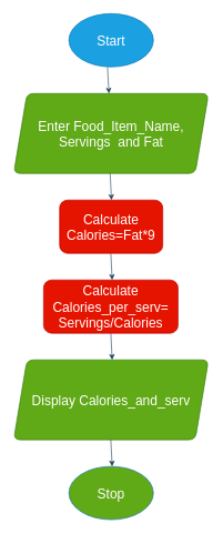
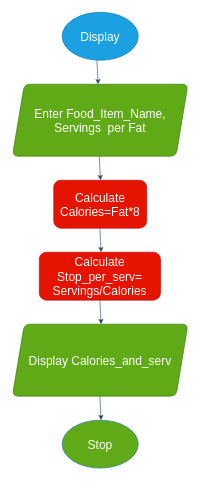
  <mxCell id="0" />
  <mxCell id="1" parent="0" />
- <mxCell id="2" value="Start" style="ellipse;whiteSpace=wrap;html=1;strokeWidth=1;spacing=2;fontSize=20;labelBackgroundColor=none;fillColor=#1ba1e2;strokeColor=#006EAF;rounded=1;fontColor=#ffffff;" vertex="1" parent="1"><mxGeometry x="103" y="20" width="127" height="80" as="geometry" /></mxCell>
- <mxCell id="3" value="&lt;font style=&quot;font-size: 20px;&quot;&gt;Enter Food_Item_Name,&lt;/font&gt;&lt;div&gt;&lt;font style=&quot;font-size: 20px;&quot;&gt;Servings&amp;nbsp; and Fat&lt;/font&gt;&lt;/div&gt;" style="shape=parallelogram;perimeter=parallelogramPerimeter;whiteSpace=wrap;html=1;fixedSize=1;labelBackgroundColor=none;fillColor=#60a917;strokeColor=#2D7600;fontColor=#ffffff;rounded=1;" vertex="1" parent="1"><mxGeometry x="20" y="140" width="292.87" height="120" as="geometry" /></mxCell>
- <mxCell id="4" value="&lt;span style=&quot;font-size: 20px;&quot;&gt;Calculate Calories=Fat*9&lt;/span&gt;" style="rounded=1;whiteSpace=wrap;html=1;labelBackgroundColor=none;fillColor=#e51400;strokeColor=#B20000;fontColor=#ffffff;" vertex="1" parent="1"><mxGeometry x="89" y="300" width="155" height="80" as="geometry" /></mxCell>
- <mxCell id="5" value="&lt;span style=&quot;font-size: 20px;&quot;&gt;Calculate&lt;/span&gt;&lt;div&gt;&lt;span style=&quot;font-size: 20px;&quot;&gt;Calories_per_serv=&lt;/span&gt;&lt;div&gt;&lt;span style=&quot;font-size: 20px;&quot;&gt;Servings/Calories&lt;/span&gt;&lt;/div&gt;&lt;/div&gt;" style="rounded=1;whiteSpace=wrap;html=1;labelBackgroundColor=none;fillColor=#e51400;strokeColor=#B20000;fontColor=#ffffff;" vertex="1" parent="1"><mxGeometry x="65" y="420" width="202" height="80" as="geometry" /></mxCell>
+ <mxCell id="2" value="Display" style="ellipse;whiteSpace=wrap;html=1;strokeWidth=1;spacing=2;fontSize=20;labelBackgroundColor=none;fillColor=#1ba1e2;strokeColor=#006EAF;rounded=1;fontColor=#ffffff;" vertex="1" parent="1"><mxGeometry x="103" y="20" width="127" height="80" as="geometry" /></mxCell>
+ <mxCell id="3" value="&lt;font style=&quot;font-size: 20px;&quot;&gt;Enter Food_Item_Name,&lt;/font&gt;&lt;div&gt;&lt;font style=&quot;font-size: 20px;&quot;&gt;Servings&amp;nbsp; per Fat&lt;/font&gt;&lt;/div&gt;" style="shape=parallelogram;perimeter=parallelogramPerimeter;whiteSpace=wrap;html=1;fixedSize=1;labelBackgroundColor=none;fillColor=#60a917;strokeColor=#2D7600;fontColor=#ffffff;rounded=1;" vertex="1" parent="1"><mxGeometry x="20" y="140" width="292.87" height="120" as="geometry" /></mxCell>
+ <mxCell id="4" value="&lt;span style=&quot;font-size: 20px;&quot;&gt;Calculate Calories=Fat*8&lt;/span&gt;" style="rounded=1;whiteSpace=wrap;html=1;labelBackgroundColor=none;fillColor=#e51400;strokeColor=#B20000;fontColor=#ffffff;" vertex="1" parent="1"><mxGeometry x="89" y="300" width="155" height="80" as="geometry" /></mxCell>
+ <mxCell id="5" value="&lt;span style=&quot;font-size: 20px;&quot;&gt;Calculate&lt;/span&gt;&lt;div&gt;&lt;span style=&quot;font-size: 20px;&quot;&gt;Stop_per_serv=&lt;/span&gt;&lt;div&gt;&lt;span style=&quot;font-size: 20px;&quot;&gt;Servings/Calories&lt;/span&gt;&lt;/div&gt;&lt;/div&gt;" style="rounded=1;whiteSpace=wrap;html=1;labelBackgroundColor=none;fillColor=#e51400;strokeColor=#B20000;fontColor=#ffffff;" vertex="1" parent="1"><mxGeometry x="65" y="420" width="202" height="80" as="geometry" /></mxCell>
  <mxCell id="6" value="Stop" style="ellipse;whiteSpace=wrap;html=1;strokeWidth=1;spacing=2;fontSize=20;labelBackgroundColor=none;fillColor=#60a917;strokeColor=#006EAF;fontColor=#ffffff;rounded=1;" vertex="1" parent="1"><mxGeometry x="103" y="700" width="127" height="80" as="geometry" /></mxCell>
  <mxCell id="7" value="&lt;span style=&quot;font-size: 20px;&quot;&gt;Display Calories_and_serv&lt;/span&gt;" style="shape=parallelogram;perimeter=parallelogramPerimeter;whiteSpace=wrap;html=1;fixedSize=1;labelBackgroundColor=none;fillColor=#60a917;strokeColor=#2D7600;fontColor=#ffffff;rounded=1;" vertex="1" parent="1"><mxGeometry x="20" y="540" width="292.87" height="120" as="geometry" /></mxCell>
  <mxCell id="8" value="" style="endArrow=classic;html=1;rounded=1;labelBackgroundColor=none;strokeColor=#23445D;fontColor=default;" edge="1" parent="1" target="3"><mxGeometry width="50" height="50" relative="1" as="geometry"><mxPoint x="161" y="100" as="sourcePoint" /><mxPoint x="211" y="50" as="targetPoint" /></mxGeometry></mxCell>
  <mxCell id="9" value="" style="endArrow=classic;html=1;rounded=1;labelBackgroundColor=none;strokeColor=#23445D;fontColor=default;" edge="1" parent="1"><mxGeometry width="50" height="50" relative="1" as="geometry"><mxPoint x="165" y="260" as="sourcePoint" /><mxPoint x="167" y="300" as="targetPoint" /></mxGeometry></mxCell>
  <mxCell id="10" value="" style="endArrow=classic;html=1;rounded=1;labelBackgroundColor=none;strokeColor=#23445D;fontColor=default;" edge="1" parent="1"><mxGeometry width="50" height="50" relative="1" as="geometry"><mxPoint x="166" y="380" as="sourcePoint" /><mxPoint x="168" y="420" as="targetPoint" /></mxGeometry></mxCell>
  <mxCell id="11" value="" style="endArrow=classic;html=1;rounded=1;labelBackgroundColor=none;strokeColor=#23445D;fontColor=default;" edge="1" parent="1"><mxGeometry width="50" height="50" relative="1" as="geometry"><mxPoint x="166" y="500" as="sourcePoint" /><mxPoint x="168" y="540" as="targetPoint" /></mxGeometry></mxCell>
  <mxCell id="12" value="" style="endArrow=classic;html=1;rounded=1;labelBackgroundColor=none;strokeColor=#23445D;fontColor=default;" edge="1" parent="1"><mxGeometry width="50" height="50" relative="1" as="geometry"><mxPoint x="166" y="660" as="sourcePoint" /><mxPoint x="168" y="700" as="targetPoint" /></mxGeometry></mxCell>
